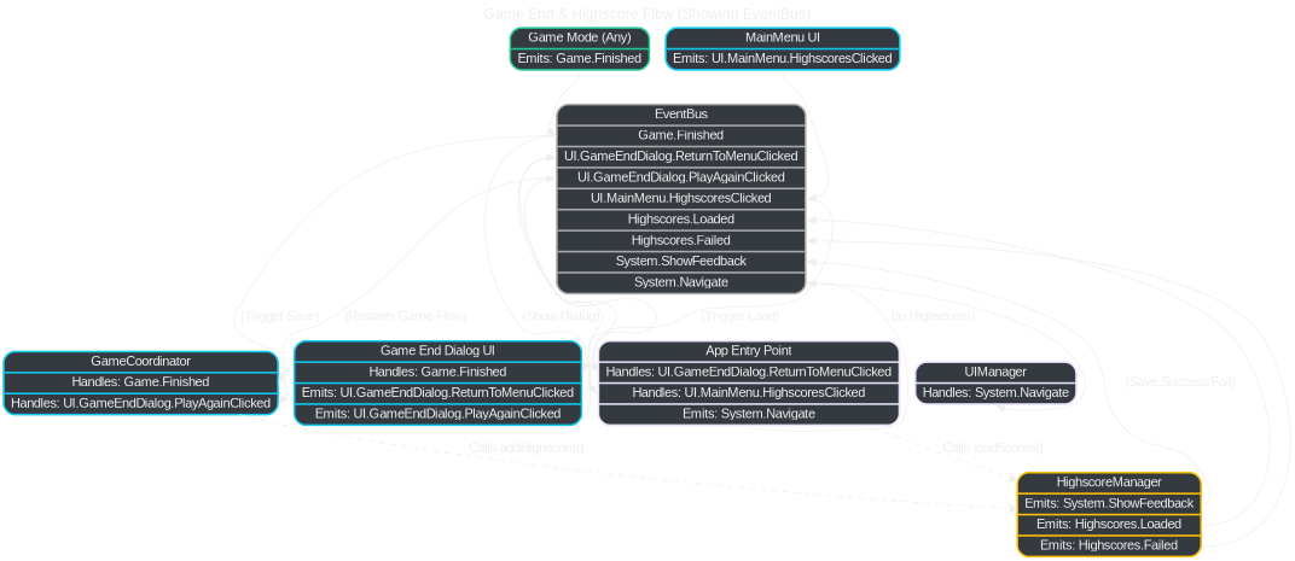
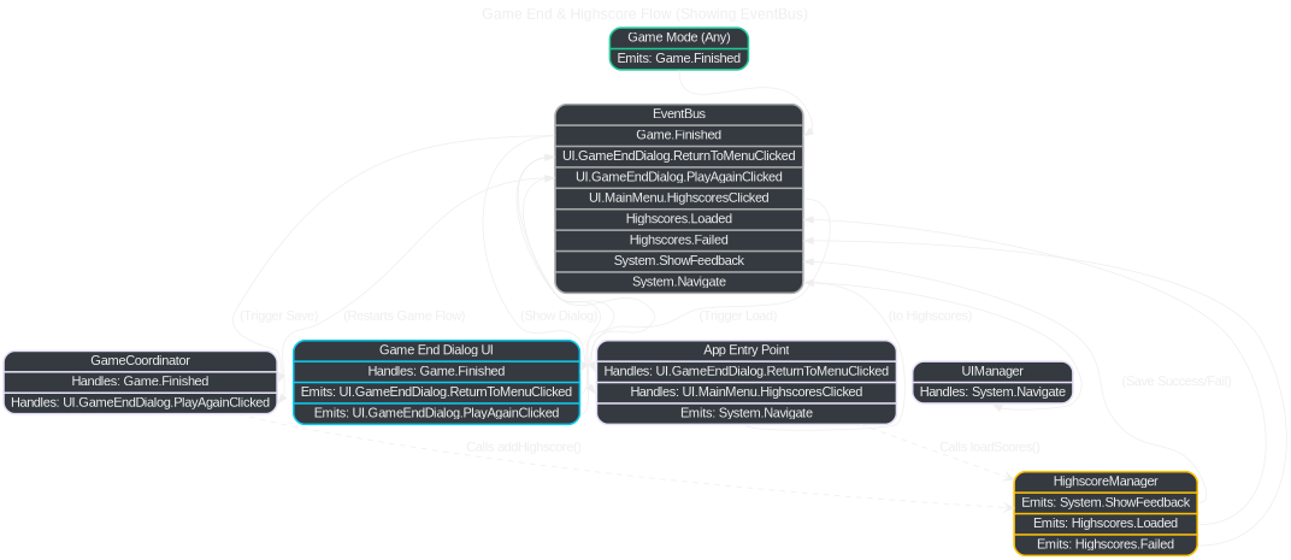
  digraph {
    fontcolor="#eeeeee"
    fontname=Arial
    fontsize=16
    label="Game End & Highscore Flow (Showing EventBus)"
    labelloc=t
    rankdir=TD
    node [color="#e6e0f8" fillcolor="#343a40" fontcolor="#eeeeee" fontname=Arial penwidth=2 shape=record style="rounded,filled"]
    edge [color="#eeeeee" fontcolor="#eeeeee" fontname=Arial]
    n1 [color="#20c997" label="{ Game Mode (Any) | {<emits_fin> Emits: Game.Finished} }"]
    n2 [color="#aaaaaa" label="{ EventBus | {<evGameFin> Game.Finished} | {<evReturnMenu> UI.GameEndDialog.ReturnToMenuClicked} | {<evPlayAgain> UI.GameEndDialog.PlayAgainClicked} | {<evShowHS> UI.MainMenu.HighscoresClicked} | {<evHSLoaded> Highscores.Loaded} | {<evHSFailed> Highscores.Failed} | {<evFeedback> System.ShowFeedback} | {<evNav> System.Navigate} }"]
    n3 [color="#0dcaf0" label="{ Game End Dialog UI | {<handles_fin> Handles: Game.Finished} | {<emits_menu> Emits: UI.GameEndDialog.ReturnToMenuClicked} | {<emits_play> Emits: UI.GameEndDialog.PlayAgainClicked} }"]
-   n4 [color="#0dcaf0" label="{ GameCoordinator | {<handles_fin> Handles: Game.Finished} | {<handles_play> Handles: UI.GameEndDialog.PlayAgainClicked} }"]
+   n4 [label="{ GameCoordinator | {<handles_fin> Handles: Game.Finished} | {<handles_play> Handles: UI.GameEndDialog.PlayAgainClicked} }"]
    n5 [label="{ App Entry Point | {<handles_menu> Handles: UI.GameEndDialog.ReturnToMenuClicked} | {<handles_hs> Handles: UI.MainMenu.HighscoresClicked} | {<emits_nav> Emits: System.Navigate} }"]
    n6 [label="{ UIManager | {<handles_nav> Handles: System.Navigate} }"]
-   n7 [color="#0dcaf0" label="{ MainMenu UI | {<emits_hs> Emits: UI.MainMenu.HighscoresClicked} }"]
    n8 [color="#ffc107" label="{ HighscoreManager | {<emits_feedback> Emits: System.ShowFeedback} | {<emits_loaded> Emits: Highscores.Loaded} | {<emits_failed> Emits: Highscores.Failed} }"]
    n1 -> n2 [headport=evGameFin tailport=emits_fin]
    n2 -> n3 [headport=handles_fin label=" (Show Dialog)" tailport=evGameFin]
    n2 -> n4 [headport=handles_fin label=" (Trigger Save)" tailport=evGameFin]
    n2 -> n4 [headport=handles_play label=" (Restarts Game Flow)" tailport=evPlayAgain]
    n2 -> n5 [headport=handles_menu tailport=evReturnMenu]
    n2 -> n5 [headport=handles_hs label=" (Trigger Load)" tailport=evShowHS]
    n2 -> n6 [headport=handles_nav tailport=evNav]
    n3 -> n2 [headport=evReturnMenu tailport=emits_menu]
    n3 -> n2 [headport=evPlayAgain tailport=emits_play]
    n4 -> n8 [arrowhead=open label=" Calls addHighscore()" style=dashed]
    n5 -> n2 [headport=evNav label=" (to Highscores)" tailport=emits_nav]
    n5 -> n8 [arrowhead=open label=" Calls loadScores()" style=dashed]
-   n7 -> n2 [headport=evShowHS tailport=emits_hs]
    n8 -> n2 [headport=evFeedback label=" (Save Success/Fail)" tailport=emits_feedback]
    n8 -> n2 [headport=evHSLoaded tailport=emits_loaded]
    n8 -> n2 [headport=evHSFailed tailport=emits_failed]
  }
